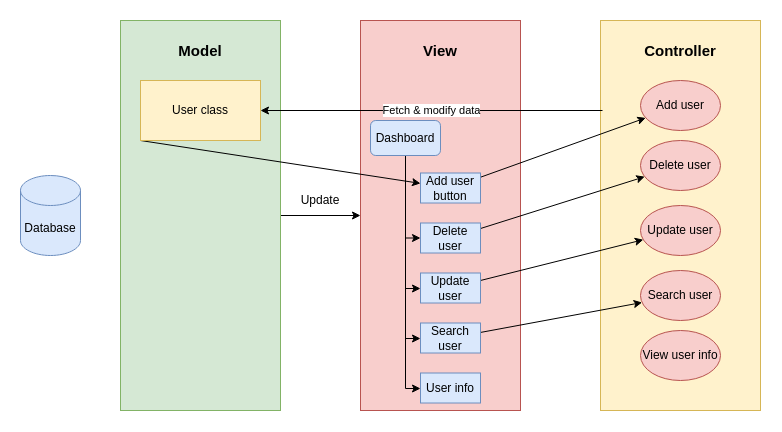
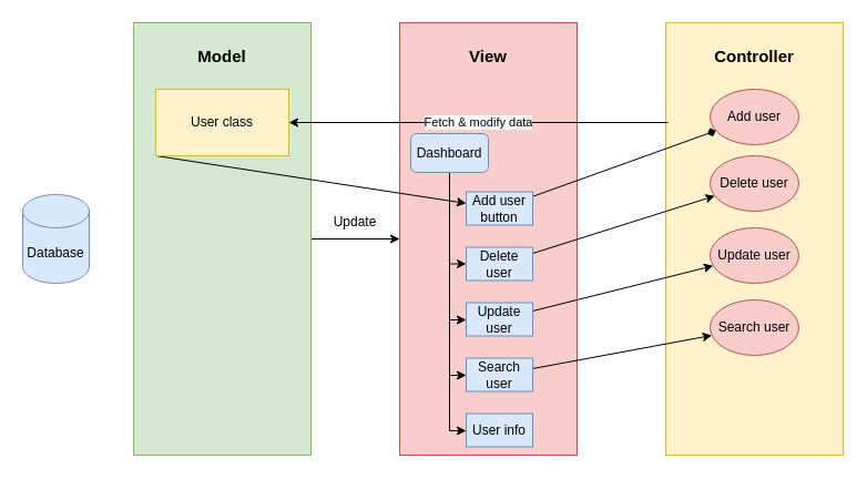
  <mxCell id="0" />
  <mxCell id="1" parent="0" />
  <mxCell id="2" value="" style="rounded=0;whiteSpace=wrap;html=1;fillColor=#fff2cc;strokeColor=#d6b656;" vertex="1" parent="1"><mxGeometry x="600" y="20" width="160" height="390" as="geometry" /></mxCell>
  <mxCell id="3" value="" style="rounded=0;whiteSpace=wrap;html=1;fillColor=#f8cecc;strokeColor=#b85450;" vertex="1" parent="1"><mxGeometry x="360" y="20" width="160" height="390" as="geometry" /></mxCell>
  <mxCell id="4" style="edgeStyle=none;rounded=0;orthogonalLoop=1;jettySize=auto;html=1;entryX=0;entryY=0.5;entryDx=0;entryDy=0;" edge="1" parent="1" source="5" target="3"><mxGeometry relative="1" as="geometry" /></mxCell>
  <mxCell id="5" value="" style="rounded=0;whiteSpace=wrap;html=1;fillColor=#d5e8d4;strokeColor=#82b366;" vertex="1" parent="1"><mxGeometry x="120" y="20" width="160" height="390" as="geometry" /></mxCell>
  <mxCell id="6" value="Database" style="shape=cylinder3;whiteSpace=wrap;html=1;boundedLbl=1;backgroundOutline=1;size=15;fillColor=#dae8fc;strokeColor=#6c8ebf;" vertex="1" parent="1"><mxGeometry x="20" y="175" width="60" height="80" as="geometry" /></mxCell>
  <mxCell id="7" value="Controller" style="text;html=1;strokeColor=none;fillColor=none;align=center;verticalAlign=middle;whiteSpace=wrap;rounded=0;fontStyle=1;fontSize=15;" vertex="1" parent="1"><mxGeometry x="660" y="40" width="40" height="20" as="geometry" /></mxCell>
  <mxCell id="8" value="View&lt;br style=&quot;font-size: 15px;&quot;&gt;" style="text;html=1;strokeColor=none;fillColor=none;align=center;verticalAlign=middle;whiteSpace=wrap;rounded=0;fontStyle=1;fontSize=15;" vertex="1" parent="1"><mxGeometry x="420" y="40" width="40" height="20" as="geometry" /></mxCell>
  <mxCell id="9" value="Model" style="text;html=1;strokeColor=none;fillColor=none;align=center;verticalAlign=middle;whiteSpace=wrap;rounded=0;fontStyle=1;fontSize=15;" vertex="1" parent="1"><mxGeometry x="180" y="40" width="40" height="20" as="geometry" /></mxCell>
  <mxCell id="10" value="Add user" style="ellipse;whiteSpace=wrap;html=1;fillColor=#f8cecc;strokeColor=#b85450;" vertex="1" parent="1"><mxGeometry x="640" y="80" width="80" height="50" as="geometry" /></mxCell>
  <mxCell id="11" value="Delete user" style="ellipse;whiteSpace=wrap;html=1;fillColor=#f8cecc;strokeColor=#b85450;" vertex="1" parent="1"><mxGeometry x="640" y="140" width="80" height="50" as="geometry" /></mxCell>
  <mxCell id="12" value="Update user" style="ellipse;whiteSpace=wrap;html=1;fillColor=#f8cecc;strokeColor=#b85450;" vertex="1" parent="1"><mxGeometry x="640" y="205" width="80" height="50" as="geometry" /></mxCell>
  <mxCell id="13" value="Search user" style="ellipse;whiteSpace=wrap;html=1;fillColor=#f8cecc;strokeColor=#b85450;" vertex="1" parent="1"><mxGeometry x="640" y="270" width="80" height="50" as="geometry" /></mxCell>
- <mxCell id="14" value="View user info" style="ellipse;whiteSpace=wrap;html=1;fillColor=#f8cecc;strokeColor=#b85450;" vertex="1" parent="1"><mxGeometry x="640" y="330" width="80" height="50" as="geometry" /></mxCell>
  <mxCell id="15" style="edgeStyle=orthogonalEdgeStyle;rounded=0;orthogonalLoop=1;jettySize=auto;html=1;exitX=0.5;exitY=1;exitDx=0;exitDy=0;entryX=0;entryY=0.5;entryDx=0;entryDy=0;" edge="1" parent="1" source="19" target="23"><mxGeometry relative="1" as="geometry"><Array as="points"><mxPoint x="405" y="238" /></Array></mxGeometry></mxCell>
  <mxCell id="16" style="edgeStyle=orthogonalEdgeStyle;rounded=0;orthogonalLoop=1;jettySize=auto;html=1;" edge="1" parent="1" source="19" target="25"><mxGeometry relative="1" as="geometry"><Array as="points"><mxPoint x="405" y="288" /></Array></mxGeometry></mxCell>
  <mxCell id="17" style="edgeStyle=orthogonalEdgeStyle;rounded=0;orthogonalLoop=1;jettySize=auto;html=1;" edge="1" parent="1" source="19" target="27"><mxGeometry relative="1" as="geometry"><Array as="points"><mxPoint x="405" y="338" /></Array></mxGeometry></mxCell>
  <mxCell id="18" style="edgeStyle=orthogonalEdgeStyle;rounded=0;orthogonalLoop=1;jettySize=auto;html=1;" edge="1" parent="1" source="19" target="28"><mxGeometry relative="1" as="geometry"><Array as="points"><mxPoint x="405" y="388" /></Array></mxGeometry></mxCell>
  <mxCell id="19" value="Dashboard" style="rounded=1;whiteSpace=wrap;html=1;fillColor=#dae8fc;strokeColor=#6c8ebf;" vertex="1" parent="1"><mxGeometry x="370" y="120" width="70" height="35" as="geometry" /></mxCell>
- <mxCell id="20" style="rounded=0;orthogonalLoop=1;jettySize=auto;html=1;" edge="1" parent="1" source="21" target="10"><mxGeometry relative="1" as="geometry" /></mxCell>
+ <mxCell id="20" style="rounded=0;orthogonalLoop=1;jettySize=auto;html=1;endArrow=diamond;" edge="1" parent="1" source="21" target="10"><mxGeometry relative="1" as="geometry" /></mxCell>
  <mxCell id="21" value="Add user button" style="rounded=0;whiteSpace=wrap;html=1;fillColor=#dae8fc;strokeColor=#6c8ebf;" vertex="1" parent="1"><mxGeometry x="420" y="172.5" width="60" height="30" as="geometry" /></mxCell>
  <mxCell id="22" style="edgeStyle=none;rounded=0;orthogonalLoop=1;jettySize=auto;html=1;" edge="1" parent="1" source="23" target="11"><mxGeometry relative="1" as="geometry" /></mxCell>
  <mxCell id="23" value="Delete user" style="rounded=0;whiteSpace=wrap;html=1;fillColor=#dae8fc;strokeColor=#6c8ebf;" vertex="1" parent="1"><mxGeometry x="420" y="222.5" width="60" height="30" as="geometry" /></mxCell>
  <mxCell id="24" style="edgeStyle=none;rounded=0;orthogonalLoop=1;jettySize=auto;html=1;" edge="1" parent="1" source="25" target="12"><mxGeometry relative="1" as="geometry" /></mxCell>
  <mxCell id="25" value="Update user" style="rounded=0;whiteSpace=wrap;html=1;fillColor=#dae8fc;strokeColor=#6c8ebf;" vertex="1" parent="1"><mxGeometry x="420" y="272.5" width="60" height="30" as="geometry" /></mxCell>
  <mxCell id="26" style="edgeStyle=none;rounded=0;orthogonalLoop=1;jettySize=auto;html=1;" edge="1" parent="1" source="27" target="13"><mxGeometry relative="1" as="geometry" /></mxCell>
  <mxCell id="27" value="Search user" style="rounded=0;whiteSpace=wrap;html=1;fillColor=#dae8fc;strokeColor=#6c8ebf;" vertex="1" parent="1"><mxGeometry x="420" y="322.5" width="60" height="30" as="geometry" /></mxCell>
  <mxCell id="28" value="User info" style="rounded=0;whiteSpace=wrap;html=1;fillColor=#dae8fc;strokeColor=#6c8ebf;" vertex="1" parent="1"><mxGeometry x="420" y="372.5" width="60" height="30" as="geometry" /></mxCell>
  <mxCell id="29" style="edgeStyle=none;rounded=0;orthogonalLoop=1;jettySize=auto;html=1;exitX=0;exitY=1;exitDx=0;exitDy=0;" edge="1" parent="1" source="30" target="21"><mxGeometry relative="1" as="geometry" /></mxCell>
  <mxCell id="30" value="User class" style="rounded=0;whiteSpace=wrap;html=1;fillColor=#fff2cc;strokeColor=#d6b656;" vertex="1" parent="1"><mxGeometry x="140" y="80" width="120" height="60" as="geometry" /></mxCell>
  <mxCell id="31" value="Fetch &amp;amp; modify data" style="endArrow=classic;html=1;entryX=1;entryY=0.5;entryDx=0;entryDy=0;" edge="1" parent="1" target="30"><mxGeometry width="50" height="50" relative="1" as="geometry"><mxPoint x="602" y="110" as="sourcePoint" /><mxPoint x="450" y="220" as="targetPoint" /></mxGeometry></mxCell>
  <mxCell id="32" value="Update" style="text;html=1;strokeColor=none;fillColor=none;align=center;verticalAlign=middle;whiteSpace=wrap;rounded=0;" vertex="1" parent="1"><mxGeometry x="300" y="190" width="40" height="20" as="geometry" /></mxCell>
